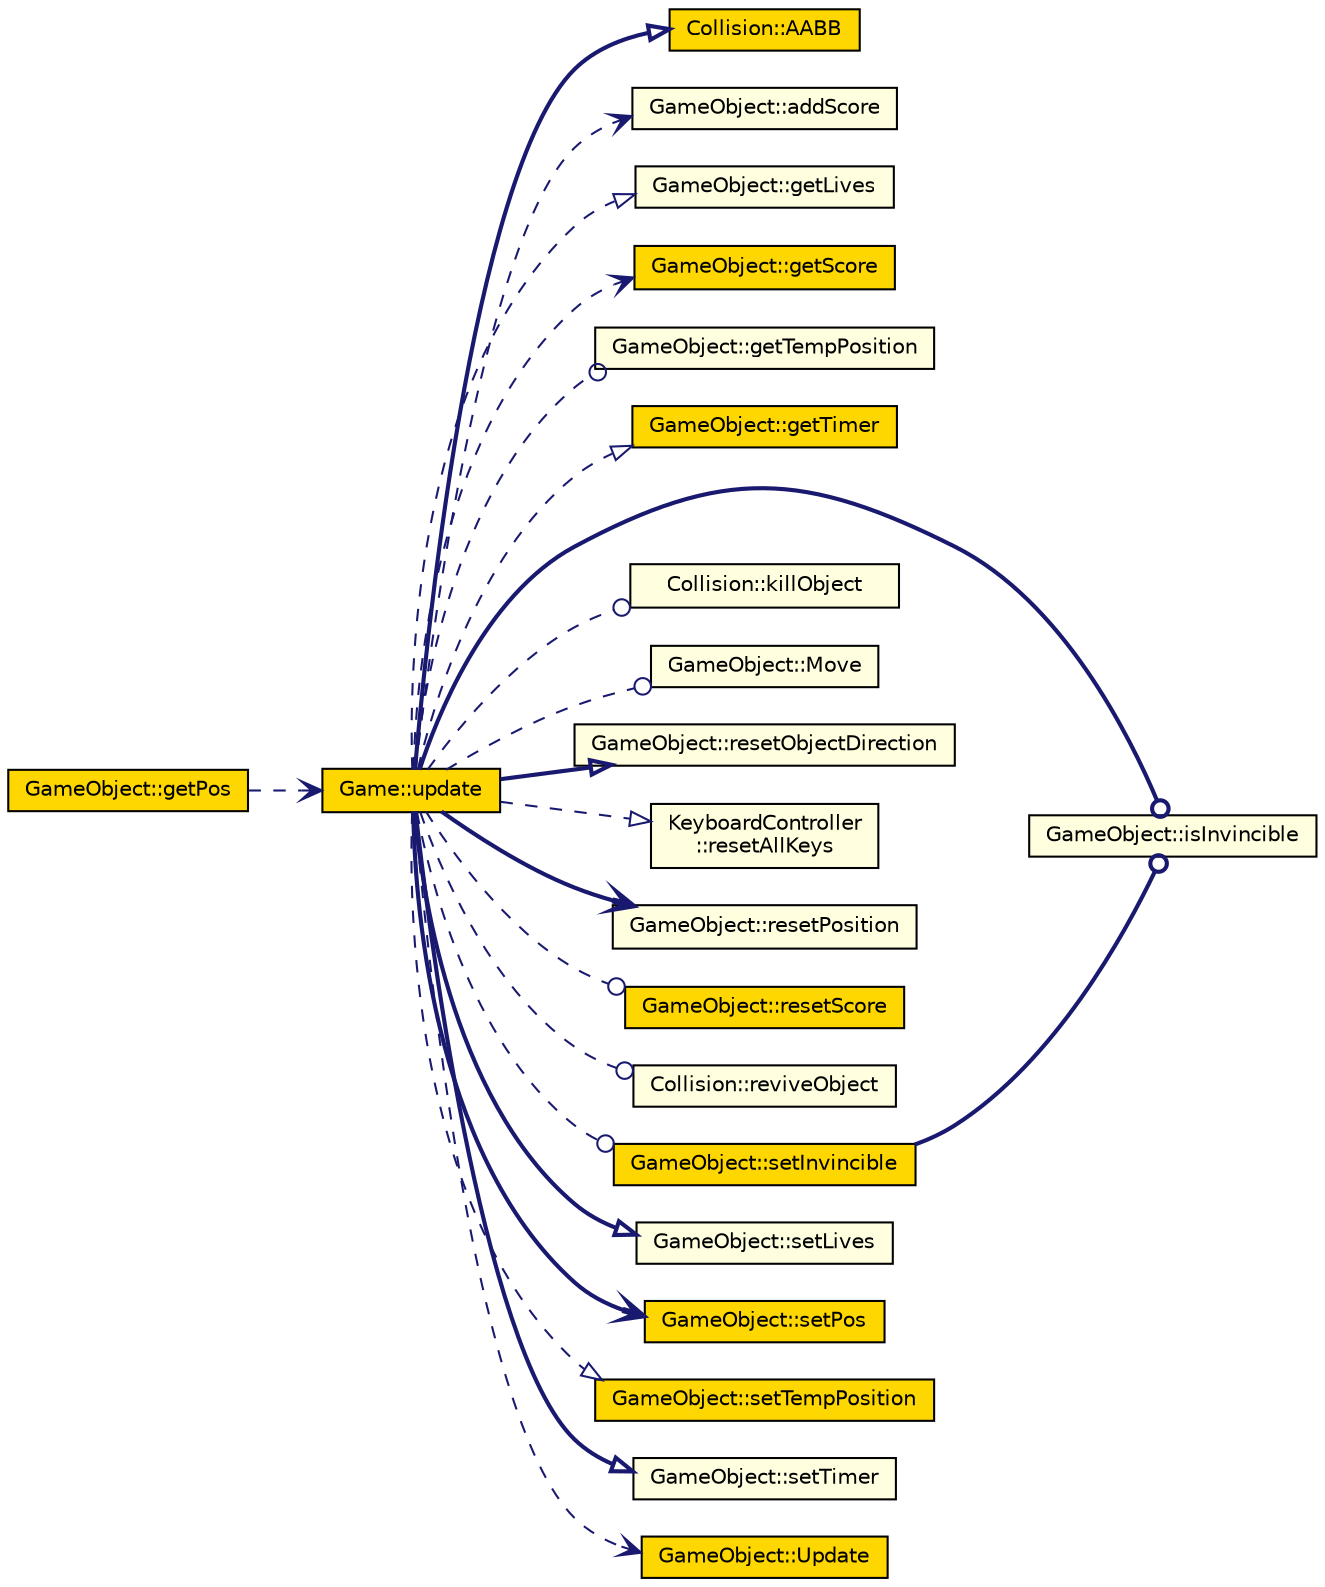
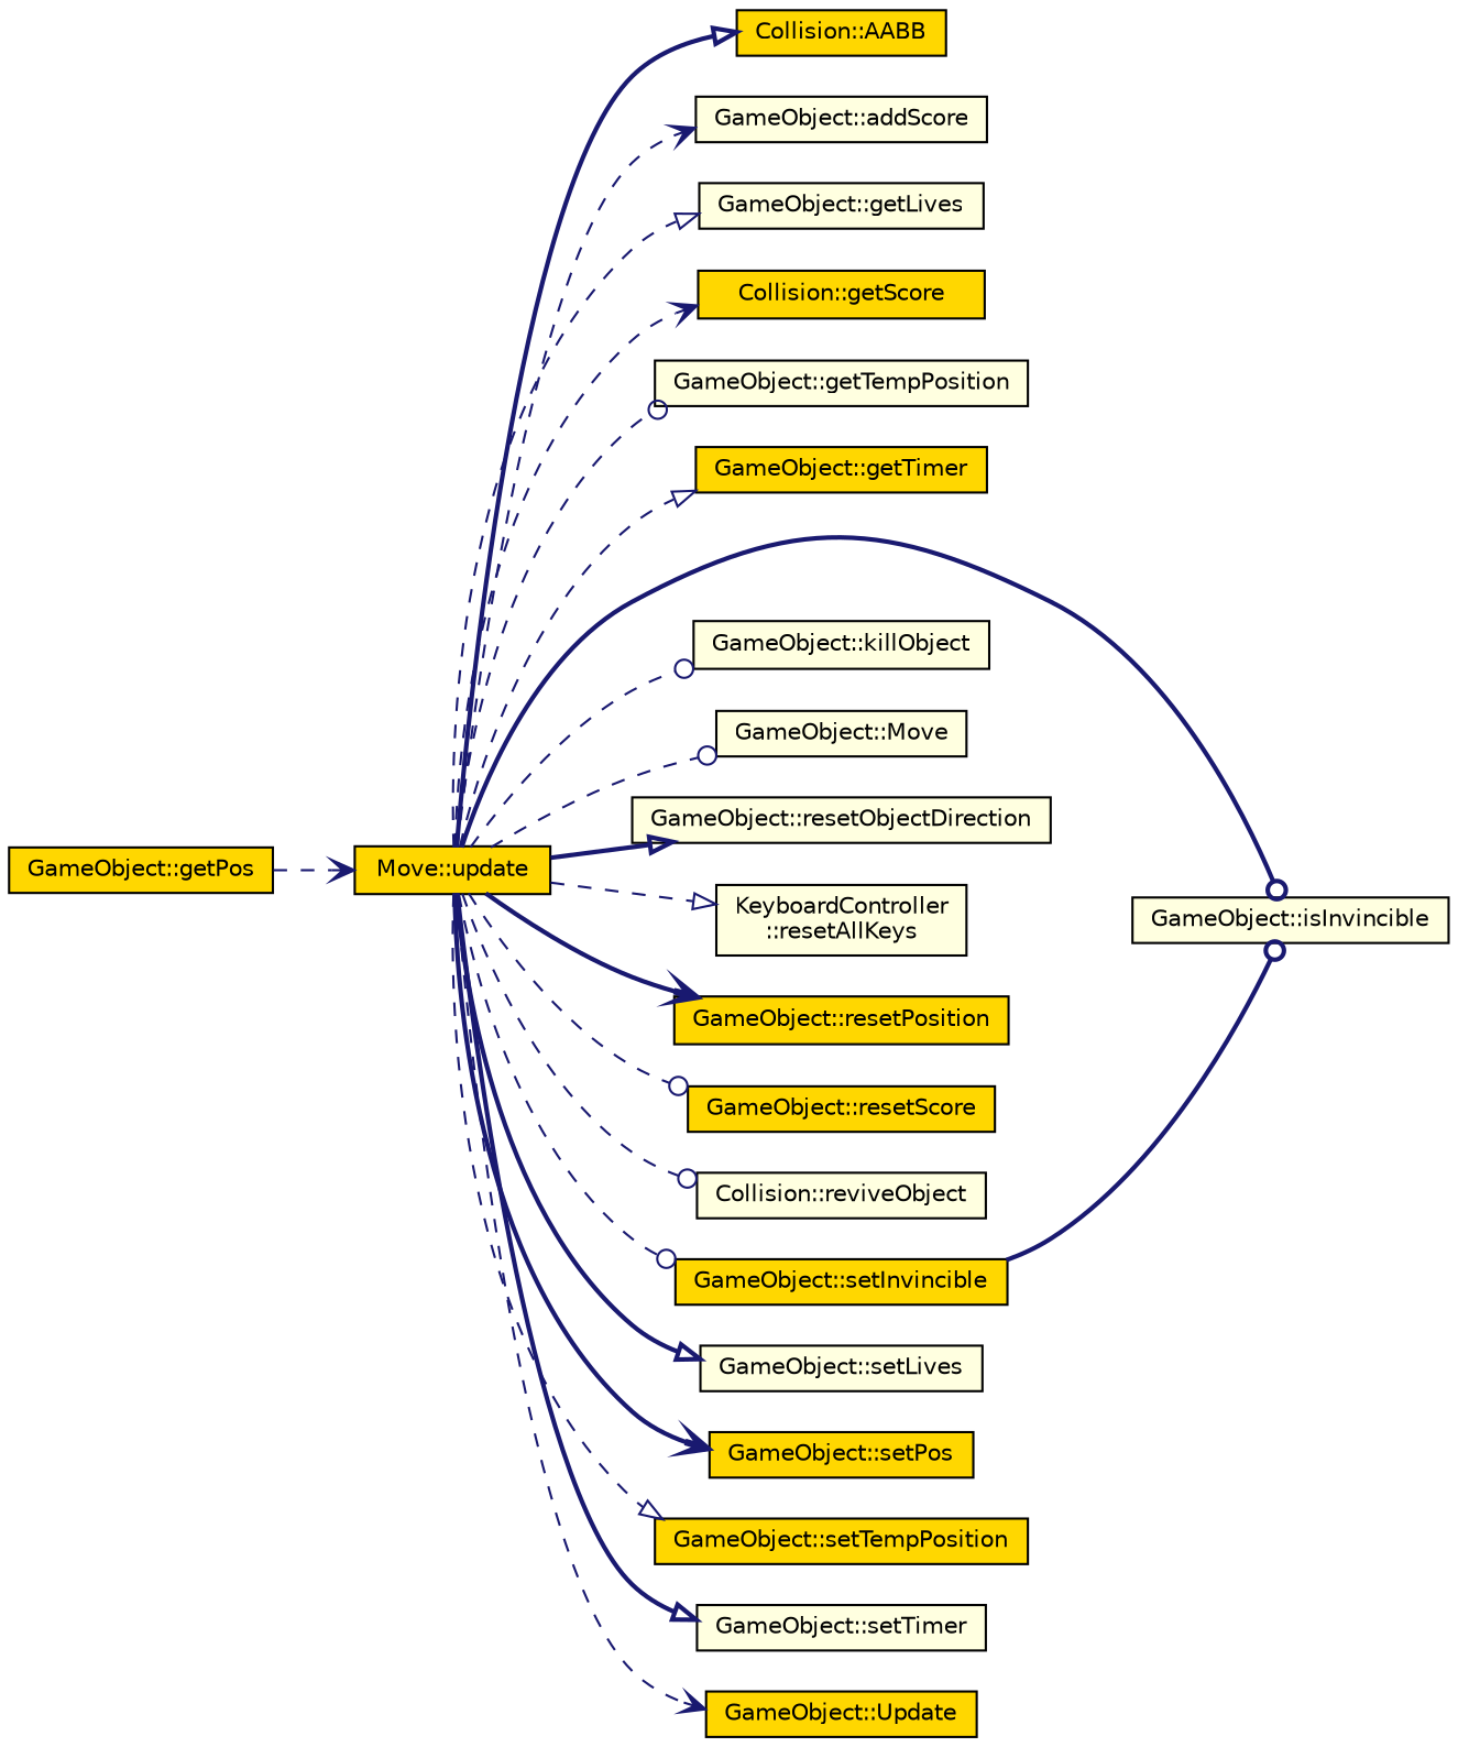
  digraph {
    rankdir=LR
    node [color=black fillcolor=gold fontname=Helvetica fontsize=10 shape=record style=filled]
    edge [arrowhead=onormal color=midnightblue fontname=Helvetica fontsize=10 labelfontname=Helvetica labelfontsize=10 style=dashed]
-   n1 [fontcolor=black height=0.2 label="Game::update" width=0.4]
+   n1 [fontcolor=black height=0.2 label="Move::update" width=0.4]
    n2 [height=0.2 label="Collision::AABB" width=0.4]
    n3 [fillcolor=lightyellow height=0.2 label="GameObject::addScore" width=0.4]
    n4 [fillcolor=lightyellow height=0.2 label="GameObject::getLives" width=0.4]
-   n5 [height=0.2 label="GameObject::getScore" width=0.4]
+   n5 [height=0.2 label="Collision::getScore" width=0.4]
    n6 [fillcolor=lightyellow height=0.2 label="GameObject::getTempPosition" width=0.4]
    n7 [height=0.2 label="GameObject::getTimer" width=0.4]
    n8 [fillcolor=lightyellow height=0.2 label="GameObject::isInvincible" width=0.4]
-   n9 [fillcolor=lightyellow height=0.2 label="Collision::killObject" width=0.4]
+   n9 [fillcolor=lightyellow height=0.2 label="GameObject::killObject" width=0.4]
    n10 [fillcolor=lightyellow height=0.2 label="GameObject::Move" width=0.4]
    n11 [fillcolor=lightyellow height=0.2 label="GameObject::resetObjectDirection" width=0.4]
    n12 [fillcolor=lightyellow height=0.2 label="KeyboardController\l::resetAllKeys" width=0.4]
-   n13 [fillcolor=lightyellow height=0.2 label="GameObject::resetPosition" width=0.4]
+   n13 [height=0.2 label="GameObject::resetPosition" width=0.4]
    n14 [height=0.2 label="GameObject::resetScore" width=0.4]
    n15 [fillcolor=lightyellow height=0.2 label="Collision::reviveObject" width=0.4]
    n16 [height=0.2 label="GameObject::setInvincible" width=0.4]
    n17 [fillcolor=lightyellow height=0.2 label="GameObject::setLives" width=0.4]
    n18 [height=0.2 label="GameObject::setPos" width=0.4]
    n19 [height=0.2 label="GameObject::setTempPosition" width=0.4]
    n20 [fillcolor=lightyellow height=0.2 label="GameObject::setTimer" width=0.4]
    n21 [height=0.2 label="GameObject::Update" width=0.4]
    n22 [height=0.2 label="GameObject::getPos" width=0.4]
    n1 -> n2 [style=bold]
    n1 -> n3 [arrowhead=vee]
    n1 -> n4
    n1 -> n5 [arrowhead=vee]
    n1 -> n6 [arrowhead=odot]
    n1 -> n7
    n1 -> n8 [arrowhead=odot style=bold]
    n1 -> n9 [arrowhead=odot]
    n1 -> n10 [arrowhead=odot]
    n1 -> n11 [style=bold]
    n1 -> n12
    n1 -> n13 [arrowhead=vee style=bold]
    n1 -> n14 [arrowhead=odot]
    n1 -> n15 [arrowhead=odot]
    n1 -> n16 [arrowhead=odot]
    n1 -> n17 [style=bold]
    n1 -> n18 [arrowhead=vee style=bold]
    n1 -> n19
    n1 -> n20 [style=bold]
    n1 -> n21 [arrowhead=vee]
    n16 -> n8 [arrowhead=odot style=bold]
    n22 -> n1 [arrowhead=vee]
  }
